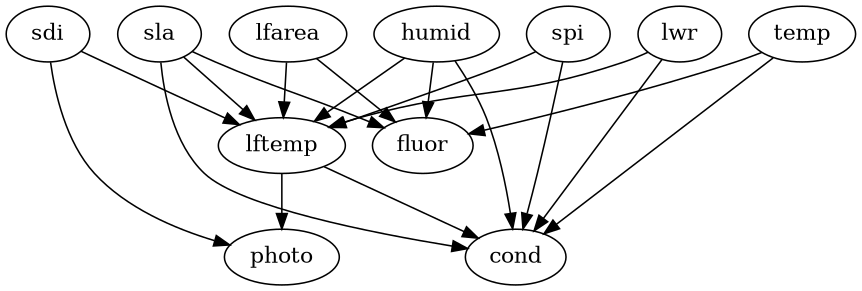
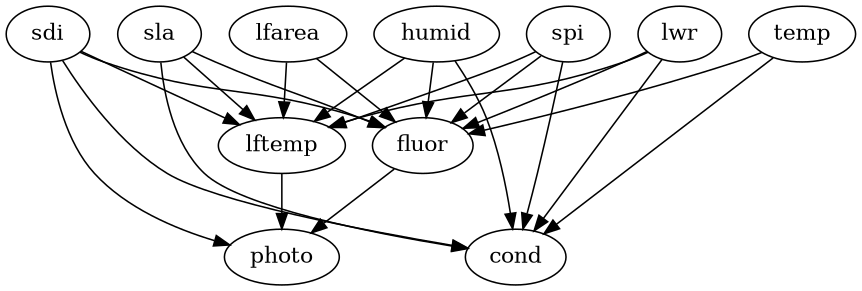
  digraph {
    sla
    lftemp
    fluor
    cond
    photo
    lwr
    lfarea
    spi
    sdi
    humid
    temp
    sla -> lftemp
    sla -> fluor
    sla -> cond
    lftemp -> photo
+   fluor -> photo
    lwr -> lftemp
+   lwr -> fluor
    lwr -> cond
    lfarea -> lftemp
    lfarea -> fluor
    spi -> lftemp
+   spi -> fluor
    spi -> cond
    sdi -> lftemp
-   lftemp -> cond
+   sdi -> fluor
+   sdi -> cond
    sdi -> photo
    humid -> lftemp
    humid -> fluor
    humid -> cond
    temp -> fluor
    temp -> cond
  }
